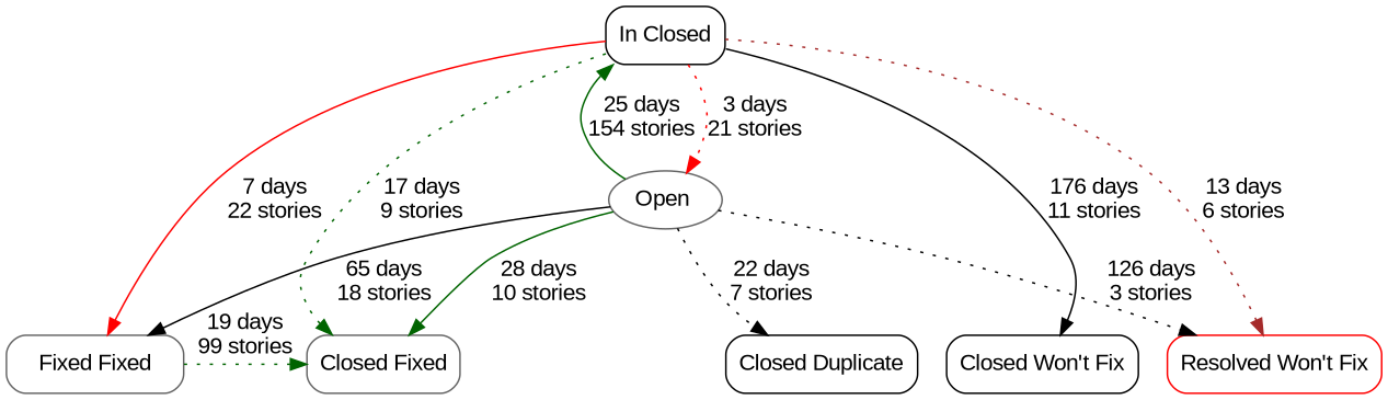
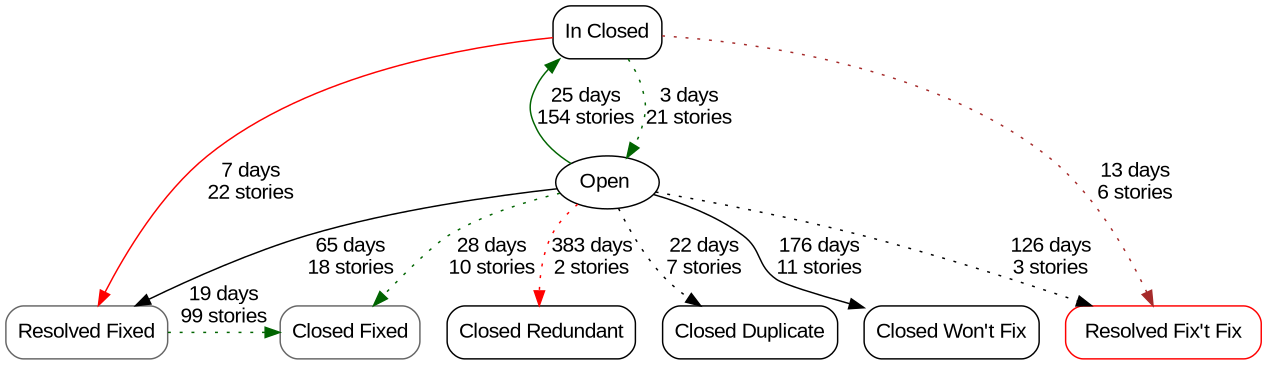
  digraph {
    fontname="Liberation Sans"
    node [color=black fontname="Liberation Sans" shape=box style=rounded]
    edge [color=darkgreen fontname="Liberation Sans" style=dotted]
-   "Resolved Fixed" [color=gray40 label="Fixed Fixed"]
+   "Resolved Fixed" [color=gray40]
    "Closed Fixed" [color=gray40]
-   "Resolved Won't Fix" [color=red]
+   "Resolved Won't Fix" [color=red label="Resolved Fix't Fix"]
    "Closed Won't Fix"
    "Closed Duplicate"
+   "Closed Redundant"
    n7 [label="In Closed"]
-   "Open " [color=gray40 shape="" style=""]
+   "Open " [shape="" style=""]
    subgraph sub_1 {
      rank=same
      "Resolved Fixed"
      "Closed Fixed"
      "Resolved Won't Fix"
      "Closed Won't Fix"
      "Closed Duplicate"
+     "Closed Redundant"
    }
    subgraph sub_2 {
      rank=same
      n7
    }
    subgraph sub_3 {
      rank=same
      "Open "
    }
    "Resolved Fixed" -> "Closed Fixed" [label="19 days\n99 stories"]
    n7 -> "Resolved Fixed" [color=red label="7 days\n22 stories" style=solid]
-   n7 -> "Closed Fixed" [label="17 days\n9 stories"]
    n7 -> "Resolved Won't Fix" [color=brown label="13 days\n6 stories"]
-   n7 -> "Open " [color=red label="3 days\n21 stories"]
+   n7 -> "Open " [label="3 days\n21 stories"]
    "Open " -> "Resolved Fixed" [color=black label="65 days\n18 stories" style=solid]
-   "Open " -> "Closed Fixed" [label="28 days\n10 stories" style=solid]
+   "Open " -> "Closed Fixed" [label="28 days\n10 stories"]
    "Open " -> "Resolved Won't Fix" [color=black label="126 days\n3 stories"]
-   n7 -> "Closed Won't Fix" [color=black label="176 days\n11 stories" style=solid]
+   "Open " -> "Closed Won't Fix" [color=black label="176 days\n11 stories" style=solid]
    "Open " -> "Closed Duplicate" [color=black label="22 days\n7 stories"]
+   "Open " -> "Closed Redundant" [color=red label="383 days\n2 stories"]
    "Open " -> n7 [label="25 days\n154 stories" style=solid]
  }
